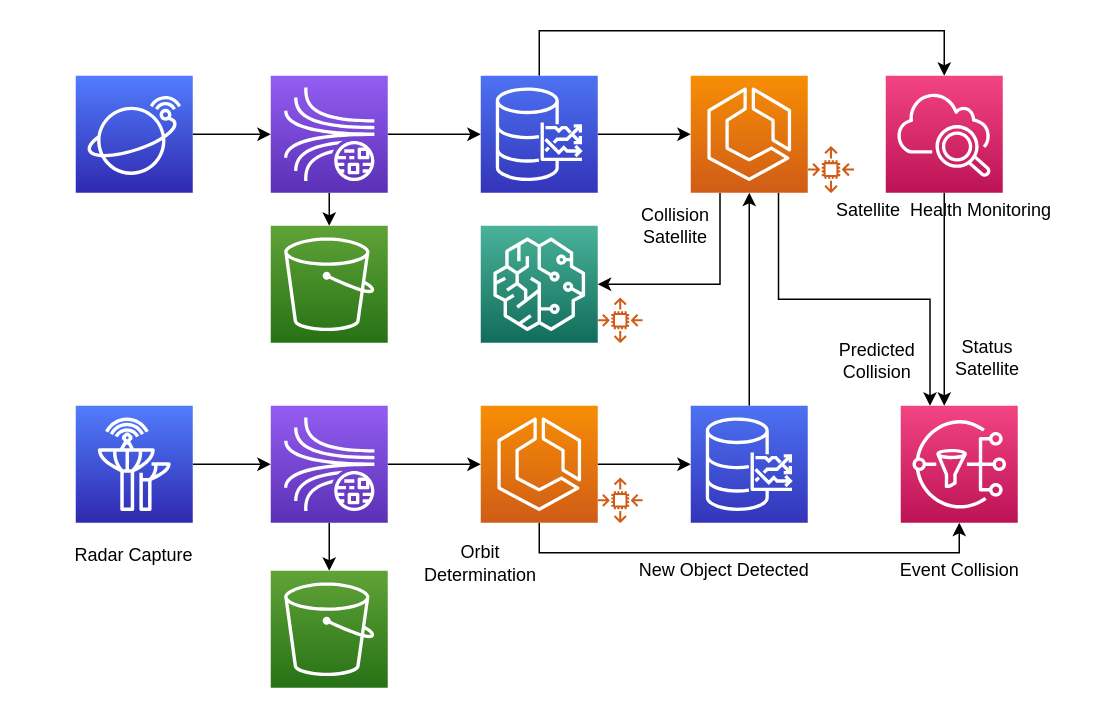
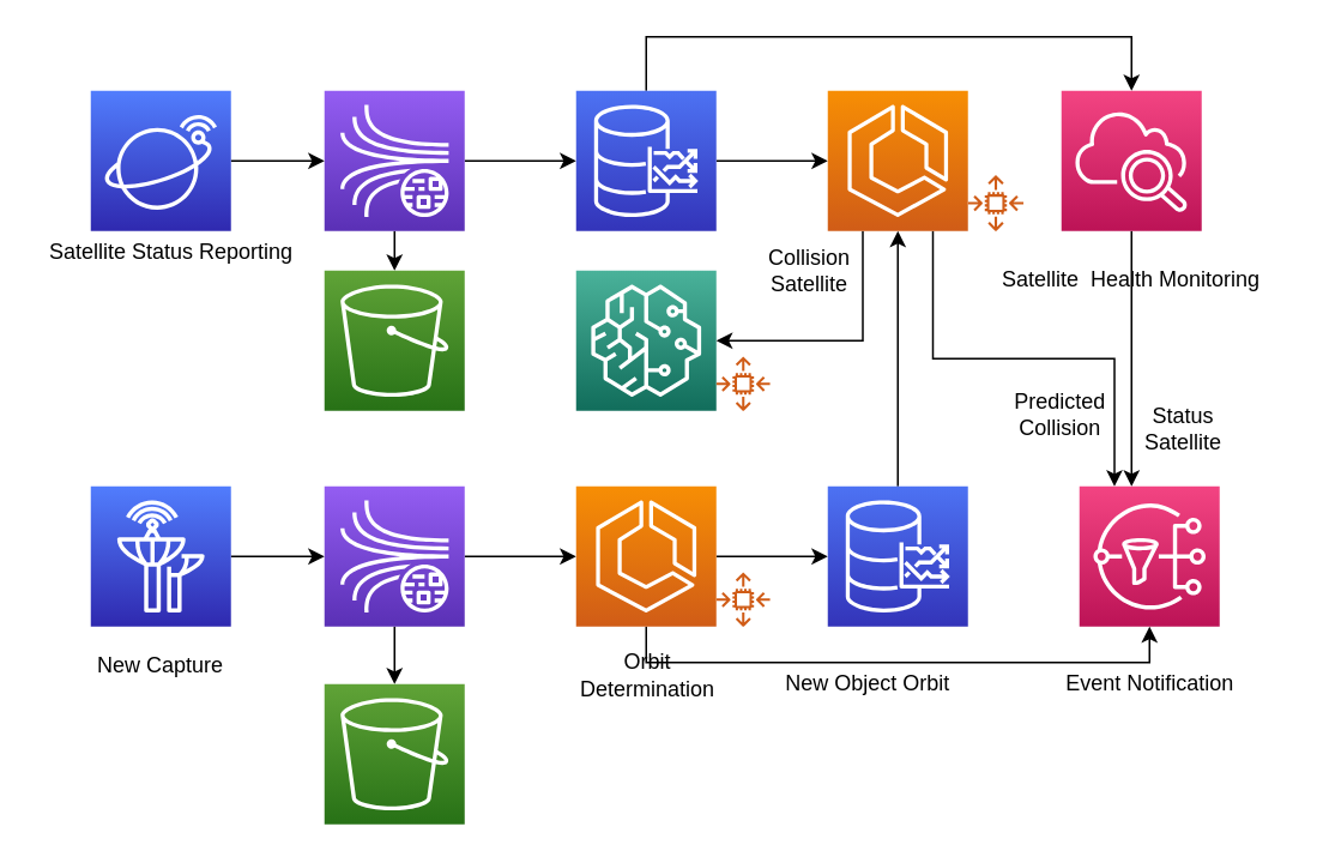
  <mxCell id="0" />
  <mxCell id="1" parent="0" />
  <mxCell id="2" style="edgeStyle=orthogonalEdgeStyle;rounded=0;orthogonalLoop=1;jettySize=auto;html=1;exitX=0.5;exitY=1;exitDx=0;exitDy=0;exitPerimeter=0;entryX=0.5;entryY=0;entryDx=0;entryDy=0;entryPerimeter=0;" edge="1" parent="1" source="4" target="8"><mxGeometry relative="1" as="geometry" /></mxCell>
  <mxCell id="3" style="edgeStyle=orthogonalEdgeStyle;rounded=0;orthogonalLoop=1;jettySize=auto;html=1;exitX=1;exitY=0.5;exitDx=0;exitDy=0;exitPerimeter=0;" edge="1" parent="1" source="4" target="15"><mxGeometry relative="1" as="geometry" /></mxCell>
  <mxCell id="4" value="" style="points=[[0,0,0],[0.25,0,0],[0.5,0,0],[0.75,0,0],[1,0,0],[0,1,0],[0.25,1,0],[0.5,1,0],[0.75,1,0],[1,1,0],[0,0.25,0],[0,0.5,0],[0,0.75,0],[1,0.25,0],[1,0.5,0],[1,0.75,0]];outlineConnect=0;fontColor=#232F3E;gradientColor=#945DF2;gradientDirection=north;fillColor=#5A30B5;strokeColor=#ffffff;dashed=0;verticalLabelPosition=bottom;verticalAlign=top;align=center;html=1;fontSize=12;fontStyle=0;aspect=fixed;shape=mxgraph.aws4.resourceIcon;resIcon=mxgraph.aws4.kinesis_data_streams;" vertex="1" parent="1"><mxGeometry x="180" y="50" width="78" height="78" as="geometry" /></mxCell>
  <mxCell id="5" style="edgeStyle=orthogonalEdgeStyle;rounded=0;orthogonalLoop=1;jettySize=auto;html=1;exitX=0.5;exitY=1;exitDx=0;exitDy=0;exitPerimeter=0;entryX=0.5;entryY=0;entryDx=0;entryDy=0;entryPerimeter=0;" edge="1" parent="1" source="7" target="9"><mxGeometry relative="1" as="geometry" /></mxCell>
  <mxCell id="6" style="edgeStyle=orthogonalEdgeStyle;rounded=0;orthogonalLoop=1;jettySize=auto;html=1;exitX=1;exitY=0.5;exitDx=0;exitDy=0;exitPerimeter=0;entryX=0;entryY=0.5;entryDx=0;entryDy=0;entryPerimeter=0;" edge="1" parent="1" source="7" target="12"><mxGeometry relative="1" as="geometry" /></mxCell>
  <mxCell id="7" value="" style="points=[[0,0,0],[0.25,0,0],[0.5,0,0],[0.75,0,0],[1,0,0],[0,1,0],[0.25,1,0],[0.5,1,0],[0.75,1,0],[1,1,0],[0,0.25,0],[0,0.5,0],[0,0.75,0],[1,0.25,0],[1,0.5,0],[1,0.75,0]];outlineConnect=0;fontColor=#232F3E;gradientColor=#945DF2;gradientDirection=north;fillColor=#5A30B5;strokeColor=#ffffff;dashed=0;verticalLabelPosition=bottom;verticalAlign=top;align=center;html=1;fontSize=12;fontStyle=0;aspect=fixed;shape=mxgraph.aws4.resourceIcon;resIcon=mxgraph.aws4.kinesis_data_streams;" vertex="1" parent="1"><mxGeometry x="180" y="270" width="78" height="78" as="geometry" /></mxCell>
  <mxCell id="8" value="" style="points=[[0,0,0],[0.25,0,0],[0.5,0,0],[0.75,0,0],[1,0,0],[0,1,0],[0.25,1,0],[0.5,1,0],[0.75,1,0],[1,1,0],[0,0.25,0],[0,0.5,0],[0,0.75,0],[1,0.25,0],[1,0.5,0],[1,0.75,0]];outlineConnect=0;fontColor=#232F3E;gradientColor=#60A337;gradientDirection=north;fillColor=#277116;strokeColor=#ffffff;dashed=0;verticalLabelPosition=bottom;verticalAlign=top;align=center;html=1;fontSize=12;fontStyle=0;aspect=fixed;shape=mxgraph.aws4.resourceIcon;resIcon=mxgraph.aws4.s3;" vertex="1" parent="1"><mxGeometry x="180" y="150" width="78" height="78" as="geometry" /></mxCell>
  <mxCell id="9" value="" style="points=[[0,0,0],[0.25,0,0],[0.5,0,0],[0.75,0,0],[1,0,0],[0,1,0],[0.25,1,0],[0.5,1,0],[0.75,1,0],[1,1,0],[0,0.25,0],[0,0.5,0],[0,0.75,0],[1,0.25,0],[1,0.5,0],[1,0.75,0]];outlineConnect=0;fontColor=#232F3E;gradientColor=#60A337;gradientDirection=north;fillColor=#277116;strokeColor=#ffffff;dashed=0;verticalLabelPosition=bottom;verticalAlign=top;align=center;html=1;fontSize=12;fontStyle=0;aspect=fixed;shape=mxgraph.aws4.resourceIcon;resIcon=mxgraph.aws4.s3;" vertex="1" parent="1"><mxGeometry x="180" y="380" width="78" height="78" as="geometry" /></mxCell>
  <mxCell id="10" style="edgeStyle=orthogonalEdgeStyle;rounded=0;orthogonalLoop=1;jettySize=auto;html=1;exitX=1;exitY=0.5;exitDx=0;exitDy=0;exitPerimeter=0;entryX=0;entryY=0.5;entryDx=0;entryDy=0;entryPerimeter=0;" edge="1" parent="1" source="12" target="17"><mxGeometry relative="1" as="geometry" /></mxCell>
  <mxCell id="11" style="edgeStyle=orthogonalEdgeStyle;rounded=0;orthogonalLoop=1;jettySize=auto;html=1;exitX=0.5;exitY=1;exitDx=0;exitDy=0;exitPerimeter=0;entryX=0.5;entryY=1;entryDx=0;entryDy=0;entryPerimeter=0;" edge="1" parent="1" source="12" target="27"><mxGeometry relative="1" as="geometry" /></mxCell>
  <mxCell id="12" value="" style="points=[[0,0,0],[0.25,0,0],[0.5,0,0],[0.75,0,0],[1,0,0],[0,1,0],[0.25,1,0],[0.5,1,0],[0.75,1,0],[1,1,0],[0,0.25,0],[0,0.5,0],[0,0.75,0],[1,0.25,0],[1,0.5,0],[1,0.75,0]];outlineConnect=0;fontColor=#232F3E;gradientColor=#F78E04;gradientDirection=north;fillColor=#D05C17;strokeColor=#ffffff;dashed=0;verticalLabelPosition=bottom;verticalAlign=top;align=center;html=1;fontSize=12;fontStyle=0;aspect=fixed;shape=mxgraph.aws4.resourceIcon;resIcon=mxgraph.aws4.ecs;" vertex="1" parent="1"><mxGeometry x="320" y="270" width="78" height="78" as="geometry" /></mxCell>
  <mxCell id="13" style="edgeStyle=orthogonalEdgeStyle;rounded=0;orthogonalLoop=1;jettySize=auto;html=1;exitX=1;exitY=0.5;exitDx=0;exitDy=0;exitPerimeter=0;entryX=0;entryY=0.5;entryDx=0;entryDy=0;entryPerimeter=0;" edge="1" parent="1" source="15" target="20"><mxGeometry relative="1" as="geometry" /></mxCell>
  <mxCell id="14" style="edgeStyle=orthogonalEdgeStyle;rounded=0;orthogonalLoop=1;jettySize=auto;html=1;exitX=0.5;exitY=0;exitDx=0;exitDy=0;exitPerimeter=0;entryX=0.5;entryY=0;entryDx=0;entryDy=0;entryPerimeter=0;" edge="1" parent="1" source="15" target="26"><mxGeometry relative="1" as="geometry"><Array as="points"><mxPoint x="359" y="20" /><mxPoint x="629" y="20" /></Array></mxGeometry></mxCell>
  <mxCell id="15" value="" style="points=[[0,0,0],[0.25,0,0],[0.5,0,0],[0.75,0,0],[1,0,0],[0,1,0],[0.25,1,0],[0.5,1,0],[0.75,1,0],[1,1,0],[0,0.25,0],[0,0.5,0],[0,0.75,0],[1,0.25,0],[1,0.5,0],[1,0.75,0]];outlineConnect=0;fontColor=#232F3E;gradientColor=#4D72F3;gradientDirection=north;fillColor=#3334B9;strokeColor=#ffffff;dashed=0;verticalLabelPosition=bottom;verticalAlign=top;align=center;html=1;fontSize=12;fontStyle=0;aspect=fixed;shape=mxgraph.aws4.resourceIcon;resIcon=mxgraph.aws4.timestream;" vertex="1" parent="1"><mxGeometry x="320" y="50" width="78" height="78" as="geometry" /></mxCell>
  <mxCell id="16" style="edgeStyle=orthogonalEdgeStyle;rounded=0;orthogonalLoop=1;jettySize=auto;html=1;exitX=0.5;exitY=0;exitDx=0;exitDy=0;exitPerimeter=0;entryX=0.5;entryY=1;entryDx=0;entryDy=0;entryPerimeter=0;" edge="1" parent="1" source="17" target="20"><mxGeometry relative="1" as="geometry" /></mxCell>
  <mxCell id="17" value="" style="points=[[0,0,0],[0.25,0,0],[0.5,0,0],[0.75,0,0],[1,0,0],[0,1,0],[0.25,1,0],[0.5,1,0],[0.75,1,0],[1,1,0],[0,0.25,0],[0,0.5,0],[0,0.75,0],[1,0.25,0],[1,0.5,0],[1,0.75,0]];outlineConnect=0;fontColor=#232F3E;gradientColor=#4D72F3;gradientDirection=north;fillColor=#3334B9;strokeColor=#ffffff;dashed=0;verticalLabelPosition=bottom;verticalAlign=top;align=center;html=1;fontSize=12;fontStyle=0;aspect=fixed;shape=mxgraph.aws4.resourceIcon;resIcon=mxgraph.aws4.timestream;" vertex="1" parent="1"><mxGeometry x="460" y="270" width="78" height="78" as="geometry" /></mxCell>
  <mxCell id="18" style="edgeStyle=orthogonalEdgeStyle;rounded=0;orthogonalLoop=1;jettySize=auto;html=1;exitX=0.25;exitY=1;exitDx=0;exitDy=0;exitPerimeter=0;entryX=1;entryY=0.5;entryDx=0;entryDy=0;entryPerimeter=0;" edge="1" parent="1" source="20" target="28"><mxGeometry relative="1" as="geometry" /></mxCell>
  <mxCell id="19" style="edgeStyle=orthogonalEdgeStyle;rounded=0;orthogonalLoop=1;jettySize=auto;html=1;exitX=0.75;exitY=1;exitDx=0;exitDy=0;exitPerimeter=0;entryX=0.25;entryY=0;entryDx=0;entryDy=0;entryPerimeter=0;" edge="1" parent="1" source="20" target="27"><mxGeometry relative="1" as="geometry" /></mxCell>
  <mxCell id="20" value="" style="points=[[0,0,0],[0.25,0,0],[0.5,0,0],[0.75,0,0],[1,0,0],[0,1,0],[0.25,1,0],[0.5,1,0],[0.75,1,0],[1,1,0],[0,0.25,0],[0,0.5,0],[0,0.75,0],[1,0.25,0],[1,0.5,0],[1,0.75,0]];outlineConnect=0;fontColor=#232F3E;gradientColor=#F78E04;gradientDirection=north;fillColor=#D05C17;strokeColor=#ffffff;dashed=0;verticalLabelPosition=bottom;verticalAlign=top;align=center;html=1;fontSize=12;fontStyle=0;aspect=fixed;shape=mxgraph.aws4.resourceIcon;resIcon=mxgraph.aws4.ecs;" vertex="1" parent="1"><mxGeometry x="460" y="50" width="78" height="78" as="geometry" /></mxCell>
  <mxCell id="21" style="edgeStyle=orthogonalEdgeStyle;rounded=0;orthogonalLoop=1;jettySize=auto;html=1;exitX=1;exitY=0.5;exitDx=0;exitDy=0;exitPerimeter=0;entryX=0;entryY=0.5;entryDx=0;entryDy=0;entryPerimeter=0;" edge="1" parent="1" source="22" target="4"><mxGeometry relative="1" as="geometry" /></mxCell>
  <mxCell id="22" value="" style="points=[[0,0,0],[0.25,0,0],[0.5,0,0],[0.75,0,0],[1,0,0],[0,1,0],[0.25,1,0],[0.5,1,0],[0.75,1,0],[1,1,0],[0,0.25,0],[0,0.5,0],[0,0.75,0],[1,0.25,0],[1,0.5,0],[1,0.75,0]];outlineConnect=0;fontColor=#232F3E;gradientColor=#517DFD;gradientDirection=north;fillColor=#2F29AF;strokeColor=#ffffff;dashed=0;verticalLabelPosition=bottom;verticalAlign=top;align=center;html=1;fontSize=12;fontStyle=0;aspect=fixed;shape=mxgraph.aws4.resourceIcon;resIcon=mxgraph.aws4.satellite;" vertex="1" parent="1"><mxGeometry x="50" y="50" width="78" height="78" as="geometry" /></mxCell>
  <mxCell id="23" style="edgeStyle=orthogonalEdgeStyle;rounded=0;orthogonalLoop=1;jettySize=auto;html=1;exitX=1;exitY=0.5;exitDx=0;exitDy=0;exitPerimeter=0;entryX=0;entryY=0.5;entryDx=0;entryDy=0;entryPerimeter=0;" edge="1" parent="1" source="24" target="7"><mxGeometry relative="1" as="geometry" /></mxCell>
  <mxCell id="24" value="" style="points=[[0,0,0],[0.25,0,0],[0.5,0,0],[0.75,0,0],[1,0,0],[0,1,0],[0.25,1,0],[0.5,1,0],[0.75,1,0],[1,1,0],[0,0.25,0],[0,0.5,0],[0,0.75,0],[1,0.25,0],[1,0.5,0],[1,0.75,0]];outlineConnect=0;fontColor=#232F3E;gradientColor=#517DFD;gradientDirection=north;fillColor=#2F29AF;strokeColor=#ffffff;dashed=0;verticalLabelPosition=bottom;verticalAlign=top;align=center;html=1;fontSize=12;fontStyle=0;aspect=fixed;shape=mxgraph.aws4.resourceIcon;resIcon=mxgraph.aws4.ground_station;" vertex="1" parent="1"><mxGeometry x="50" y="270" width="78" height="78" as="geometry" /></mxCell>
  <mxCell id="25" style="edgeStyle=orthogonalEdgeStyle;rounded=0;orthogonalLoop=1;jettySize=auto;html=1;exitX=0.5;exitY=1;exitDx=0;exitDy=0;exitPerimeter=0;entryX=0.372;entryY=0;entryDx=0;entryDy=0;entryPerimeter=0;" edge="1" parent="1" source="26" target="27"><mxGeometry relative="1" as="geometry" /></mxCell>
  <mxCell id="26" value="" style="points=[[0,0,0],[0.25,0,0],[0.5,0,0],[0.75,0,0],[1,0,0],[0,1,0],[0.25,1,0],[0.5,1,0],[0.75,1,0],[1,1,0],[0,0.25,0],[0,0.5,0],[0,0.75,0],[1,0.25,0],[1,0.5,0],[1,0.75,0]];points=[[0,0,0],[0.25,0,0],[0.5,0,0],[0.75,0,0],[1,0,0],[0,1,0],[0.25,1,0],[0.5,1,0],[0.75,1,0],[1,1,0],[0,0.25,0],[0,0.5,0],[0,0.75,0],[1,0.25,0],[1,0.5,0],[1,0.75,0]];outlineConnect=0;fontColor=#232F3E;gradientColor=#F34482;gradientDirection=north;fillColor=#BC1356;strokeColor=#ffffff;dashed=0;verticalLabelPosition=bottom;verticalAlign=top;align=center;html=1;fontSize=12;fontStyle=0;aspect=fixed;shape=mxgraph.aws4.resourceIcon;resIcon=mxgraph.aws4.cloudwatch_2;" vertex="1" parent="1"><mxGeometry x="590" y="50" width="78" height="78" as="geometry" /></mxCell>
  <mxCell id="27" value="" style="points=[[0,0,0],[0.25,0,0],[0.5,0,0],[0.75,0,0],[1,0,0],[0,1,0],[0.25,1,0],[0.5,1,0],[0.75,1,0],[1,1,0],[0,0.25,0],[0,0.5,0],[0,0.75,0],[1,0.25,0],[1,0.5,0],[1,0.75,0]];outlineConnect=0;fontColor=#232F3E;gradientColor=#F34482;gradientDirection=north;fillColor=#BC1356;strokeColor=#ffffff;dashed=0;verticalLabelPosition=bottom;verticalAlign=top;align=center;html=1;fontSize=12;fontStyle=0;aspect=fixed;shape=mxgraph.aws4.resourceIcon;resIcon=mxgraph.aws4.sns;" vertex="1" parent="1"><mxGeometry x="600" y="270" width="78" height="78" as="geometry" /></mxCell>
  <mxCell id="28" value="" style="points=[[0,0,0],[0.25,0,0],[0.5,0,0],[0.75,0,0],[1,0,0],[0,1,0],[0.25,1,0],[0.5,1,0],[0.75,1,0],[1,1,0],[0,0.25,0],[0,0.5,0],[0,0.75,0],[1,0.25,0],[1,0.5,0],[1,0.75,0]];outlineConnect=0;fontColor=#232F3E;gradientColor=#4AB29A;gradientDirection=north;fillColor=#116D5B;strokeColor=#ffffff;dashed=0;verticalLabelPosition=bottom;verticalAlign=top;align=center;html=1;fontSize=12;fontStyle=0;aspect=fixed;shape=mxgraph.aws4.resourceIcon;resIcon=mxgraph.aws4.sagemaker;" vertex="1" parent="1"><mxGeometry x="320" y="150" width="78" height="78" as="geometry" /></mxCell>
- <mxCell id="29" value="Orbit Determination" style="text;html=1;strokeColor=none;fillColor=none;align=center;verticalAlign=middle;whiteSpace=wrap;rounded=0;" vertex="1" parent="1"><mxGeometry x="290" y="360" width="60" height="30" as="geometry" /></mxCell>
+ <mxCell id="29" value="Orbit Determination" style="text;html=1;strokeColor=none;fillColor=none;align=center;verticalAlign=middle;whiteSpace=wrap;rounded=0;" vertex="1" parent="1"><mxGeometry x="330" y="360" width="60" height="30" as="geometry" /></mxCell>
  <mxCell id="30" value="Collision Satellite" style="text;html=1;strokeColor=none;fillColor=none;align=center;verticalAlign=middle;whiteSpace=wrap;rounded=0;" vertex="1" parent="1"><mxGeometry x="430" y="140" width="40" height="20" as="geometry" /></mxCell>
- <mxCell id="32" value="Radar Capture" style="text;html=1;strokeColor=none;fillColor=none;align=center;verticalAlign=middle;whiteSpace=wrap;rounded=0;" vertex="1" parent="1"><mxGeometry x="44" y="360" width="90" height="20" as="geometry" /></mxCell>
- <mxCell id="33" value="Satellite&amp;nbsp; Health Monitoring" style="text;html=1;strokeColor=none;fillColor=none;align=center;verticalAlign=middle;whiteSpace=wrap;rounded=0;" vertex="1" parent="1"><mxGeometry x="544" y="130" width="170" height="20" as="geometry" /></mxCell>
- <mxCell id="34" value="Event Collision" style="text;html=1;strokeColor=none;fillColor=none;align=center;verticalAlign=middle;whiteSpace=wrap;rounded=0;" vertex="1" parent="1"><mxGeometry x="578.5" y="370" width="121" height="20" as="geometry" /></mxCell>
+ <mxCell id="31" value="Satellite Status Reporting" style="text;html=1;strokeColor=none;fillColor=none;align=center;verticalAlign=middle;whiteSpace=wrap;rounded=0;" vertex="1" parent="1"><mxGeometry x="20" y="130" width="150" height="20" as="geometry" /></mxCell>
+ <mxCell id="32" value="New Capture" style="text;html=1;strokeColor=none;fillColor=none;align=center;verticalAlign=middle;whiteSpace=wrap;rounded=0;" vertex="1" parent="1"><mxGeometry x="44" y="360" width="90" height="20" as="geometry" /></mxCell>
+ <mxCell id="33" value="Satellite&amp;nbsp; Health Monitoring" style="text;html=1;strokeColor=none;fillColor=none;align=center;verticalAlign=middle;whiteSpace=wrap;rounded=0;" vertex="1" parent="1"><mxGeometry x="544" y="145" width="170" height="20" as="geometry" /></mxCell>
+ <mxCell id="34" value="Event Notification" style="text;html=1;strokeColor=none;fillColor=none;align=center;verticalAlign=middle;whiteSpace=wrap;rounded=0;" vertex="1" parent="1"><mxGeometry x="578.5" y="370" width="121" height="20" as="geometry" /></mxCell>
  <mxCell id="35" value="" style="outlineConnect=0;fontColor=#232F3E;gradientColor=none;fillColor=#D05C17;strokeColor=none;dashed=0;verticalLabelPosition=bottom;verticalAlign=top;align=center;html=1;fontSize=12;fontStyle=0;aspect=fixed;pointerEvents=1;shape=mxgraph.aws4.auto_scaling2;" vertex="1" parent="1"><mxGeometry x="538" y="97" width="31" height="31" as="geometry" /></mxCell>
  <mxCell id="36" value="" style="outlineConnect=0;fontColor=#232F3E;gradientColor=none;fillColor=#D05C17;strokeColor=none;dashed=0;verticalLabelPosition=bottom;verticalAlign=top;align=center;html=1;fontSize=12;fontStyle=0;aspect=fixed;pointerEvents=1;shape=mxgraph.aws4.auto_scaling2;" vertex="1" parent="1"><mxGeometry x="398" y="318" width="30" height="30" as="geometry" /></mxCell>
  <mxCell id="37" value="" style="outlineConnect=0;fontColor=#232F3E;gradientColor=none;fillColor=#D05C17;strokeColor=none;dashed=0;verticalLabelPosition=bottom;verticalAlign=top;align=center;html=1;fontSize=12;fontStyle=0;aspect=fixed;pointerEvents=1;shape=mxgraph.aws4.auto_scaling2;" vertex="1" parent="1"><mxGeometry x="398" y="198" width="30" height="30" as="geometry" /></mxCell>
- <mxCell id="38" value="Predicted Collision" style="text;html=1;strokeColor=none;fillColor=none;align=center;verticalAlign=middle;whiteSpace=wrap;rounded=0;" vertex="1" parent="1"><mxGeometry x="550" y="230" width="68.5" height="20" as="geometry" /></mxCell>
+ <mxCell id="38" value="Predicted Collision" style="text;html=1;strokeColor=none;fillColor=none;align=center;verticalAlign=middle;whiteSpace=wrap;rounded=0;" vertex="1" parent="1"><mxGeometry x="555" y="220" width="68.5" height="20" as="geometry" /></mxCell>
  <mxCell id="39" value="Status Satellite" style="text;html=1;strokeColor=none;fillColor=none;align=center;verticalAlign=middle;whiteSpace=wrap;rounded=0;" vertex="1" parent="1"><mxGeometry x="638" y="228" width="40" height="20" as="geometry" /></mxCell>
- <mxCell id="40" value="New Object Detected" style="text;html=1;strokeColor=none;fillColor=none;align=center;verticalAlign=middle;whiteSpace=wrap;rounded=0;" vertex="1" parent="1"><mxGeometry x="415" y="370" width="135" height="20" as="geometry" /></mxCell>
+ <mxCell id="40" value="New Object Orbit" style="text;html=1;strokeColor=none;fillColor=none;align=center;verticalAlign=middle;whiteSpace=wrap;rounded=0;" vertex="1" parent="1"><mxGeometry x="415" y="370" width="135" height="20" as="geometry" /></mxCell>
